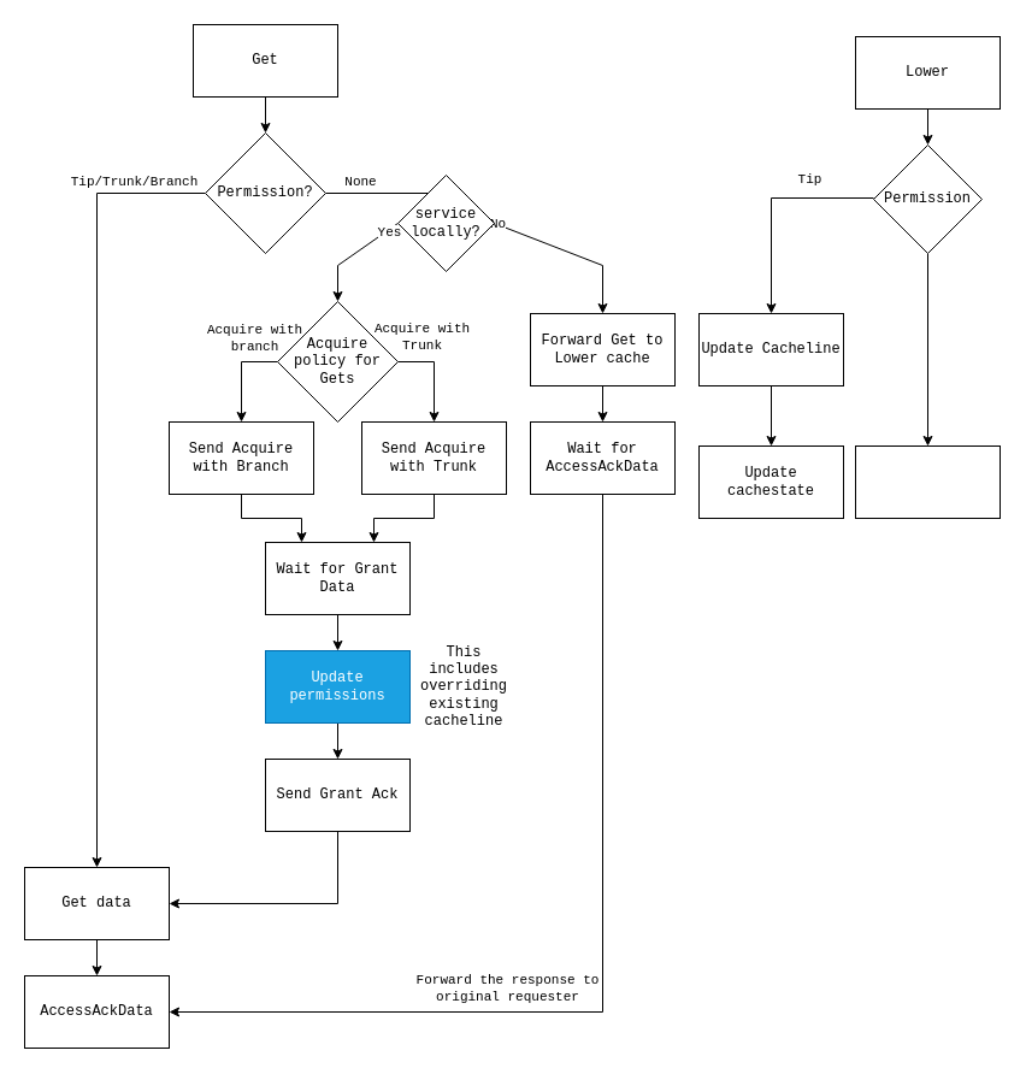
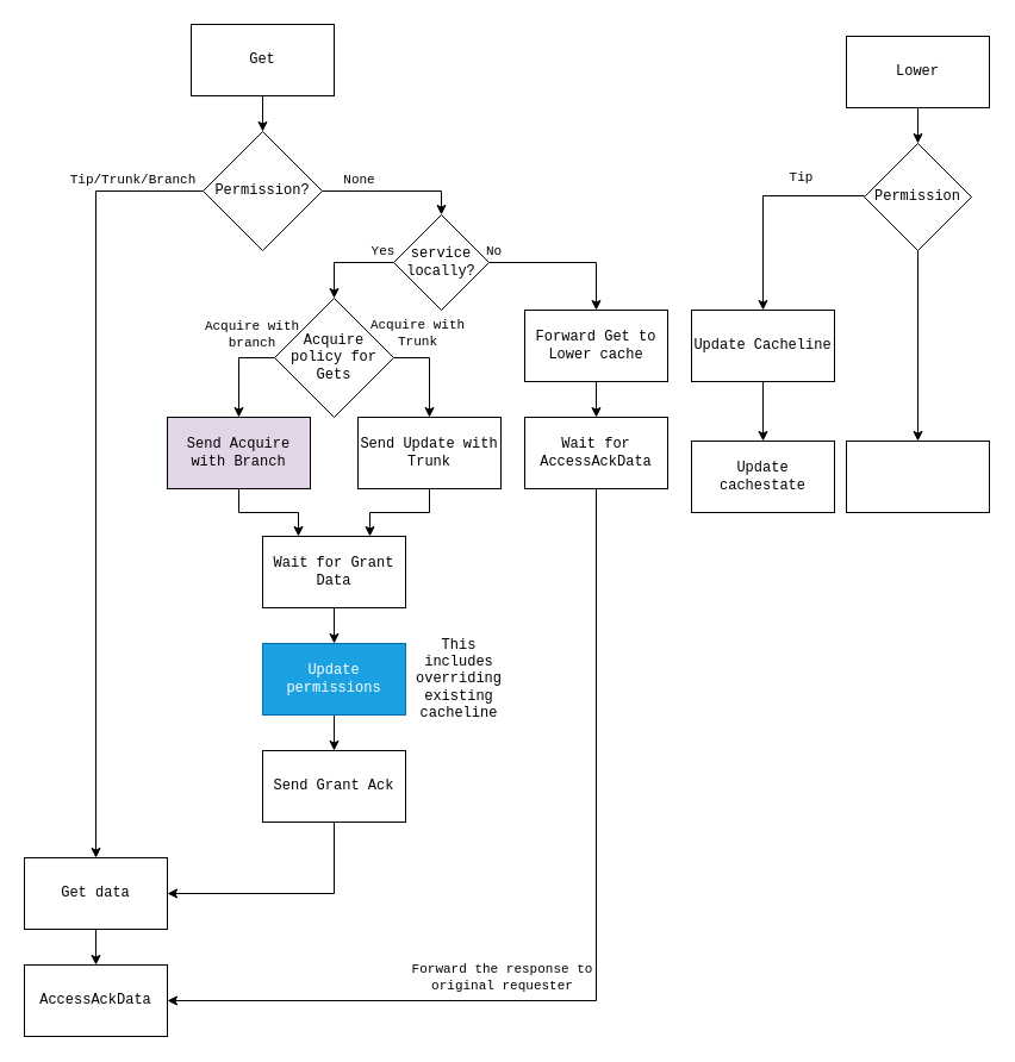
  <mxCell id="0" />
  <mxCell id="1" parent="0" />
  <mxCell id="2" value="" style="edgeStyle=none;html=1;fontFamily=Courier New;" edge="1" parent="1" source="3" target="8"><mxGeometry relative="1" as="geometry" /></mxCell>
  <mxCell id="3" value="Get" style="rounded=0;whiteSpace=wrap;html=1;fontFamily=Courier New;" vertex="1" parent="1"><mxGeometry x="160" y="20" width="120" height="60" as="geometry" /></mxCell>
  <mxCell id="4" value="" style="edgeStyle=none;html=1;fontFamily=Courier New;exitX=0;exitY=0.5;exitDx=0;exitDy=0;entryX=0.5;entryY=0;entryDx=0;entryDy=0;rounded=0;" edge="1" parent="1" source="8" target="10"><mxGeometry relative="1" as="geometry"><Array as="points"><mxPoint x="80" y="160" /></Array></mxGeometry></mxCell>
  <mxCell id="5" value="Tip/Trunk/Branch" style="edgeLabel;html=1;align=center;verticalAlign=middle;resizable=0;points=[];fontFamily=Courier New;" vertex="1" connectable="0" parent="4"><mxGeometry x="-0.163" y="3" relative="1" as="geometry"><mxPoint x="27" y="-192" as="offset" /></mxGeometry></mxCell>
  <mxCell id="6" value="" style="edgeStyle=none;rounded=0;html=1;fontFamily=Courier New;exitX=1;exitY=0.5;exitDx=0;exitDy=0;" edge="1" parent="1" source="8" target="16"><mxGeometry relative="1" as="geometry"><Array as="points"><mxPoint x="370" y="160" /></Array></mxGeometry></mxCell>
  <mxCell id="7" value="None" style="edgeLabel;html=1;align=center;verticalAlign=middle;resizable=0;points=[];fontFamily=Courier New;" vertex="1" connectable="0" parent="6"><mxGeometry x="-0.212" y="1" relative="1" as="geometry"><mxPoint x="-17" y="-9" as="offset" /></mxGeometry></mxCell>
  <mxCell id="8" value="Permission?" style="rhombus;whiteSpace=wrap;html=1;rounded=0;fontFamily=Courier New;" vertex="1" parent="1"><mxGeometry x="170" y="110" width="100" height="100" as="geometry" /></mxCell>
  <mxCell id="9" value="" style="edgeStyle=none;rounded=0;html=1;fontFamily=Courier New;" edge="1" parent="1" source="10" target="11"><mxGeometry relative="1" as="geometry" /></mxCell>
  <mxCell id="10" value="Get data" style="whiteSpace=wrap;html=1;rounded=0;fontFamily=Courier New;" vertex="1" parent="1"><mxGeometry x="20" y="720" width="120" height="60" as="geometry" /></mxCell>
  <mxCell id="11" value="AccessAckData" style="whiteSpace=wrap;html=1;rounded=0;fontFamily=Courier New;" vertex="1" parent="1"><mxGeometry x="20" y="810" width="120" height="60" as="geometry" /></mxCell>
  <mxCell id="12" value="" style="edgeStyle=none;rounded=0;html=1;fontFamily=Courier New;entryX=0.5;entryY=0;entryDx=0;entryDy=0;exitX=0;exitY=0.5;exitDx=0;exitDy=0;" edge="1" parent="1" source="16" target="20"><mxGeometry relative="1" as="geometry"><Array as="points"><mxPoint x="280" y="220" /></Array></mxGeometry></mxCell>
  <mxCell id="13" value="Yes" style="edgeLabel;html=1;align=center;verticalAlign=middle;resizable=0;points=[];fontFamily=Courier New;" vertex="1" connectable="0" parent="12"><mxGeometry x="-0.291" y="2" relative="1" as="geometry"><mxPoint x="18" y="-12" as="offset" /></mxGeometry></mxCell>
  <mxCell id="14" value="" style="edgeStyle=none;rounded=0;html=1;fontFamily=Courier New;exitX=1;exitY=0.5;exitDx=0;exitDy=0;" edge="1" parent="1" source="16" target="32"><mxGeometry relative="1" as="geometry"><Array as="points"><mxPoint x="500" y="220" /></Array></mxGeometry></mxCell>
  <mxCell id="15" value="No" style="edgeLabel;html=1;align=center;verticalAlign=middle;resizable=0;points=[];fontFamily=Courier New;" vertex="1" connectable="0" parent="14"><mxGeometry x="-0.562" relative="1" as="geometry"><mxPoint x="-25" y="-10" as="offset" /></mxGeometry></mxCell>
- <mxCell id="16" value="service locally?" style="rhombus;whiteSpace=wrap;html=1;rounded=0;fontFamily=Courier New;" vertex="1" parent="1"><mxGeometry x="330" y="145" width="80" height="80" as="geometry" /></mxCell>
+ <mxCell id="16" value="service locally?" style="rhombus;whiteSpace=wrap;html=1;rounded=0;fontFamily=Courier New;" vertex="1" parent="1"><mxGeometry x="330" y="180" width="80" height="80" as="geometry" /></mxCell>
  <mxCell id="17" value="" style="edgeStyle=none;rounded=0;html=1;fontFamily=Courier New;" edge="1" parent="1" source="20" target="22"><mxGeometry relative="1" as="geometry"><Array as="points"><mxPoint x="200" y="300" /></Array></mxGeometry></mxCell>
  <mxCell id="18" value="Acquire with&lt;br&gt;branch" style="edgeLabel;html=1;align=center;verticalAlign=middle;resizable=0;points=[];fontFamily=Courier New;" vertex="1" connectable="0" parent="17"><mxGeometry x="-0.185" y="1" relative="1" as="geometry"><mxPoint x="9" y="-23" as="offset" /></mxGeometry></mxCell>
  <mxCell id="19" value="Acquire with&lt;br&gt;Trunk" style="edgeStyle=none;rounded=0;html=1;fontFamily=Courier New;exitX=1;exitY=0.5;exitDx=0;exitDy=0;" edge="1" parent="1" source="20" target="24"><mxGeometry x="-0.5" y="20" relative="1" as="geometry"><Array as="points"><mxPoint x="360" y="300" /></Array><mxPoint as="offset" /></mxGeometry></mxCell>
  <mxCell id="20" value="Acquire policy for Gets" style="rhombus;whiteSpace=wrap;html=1;rounded=0;fontFamily=Courier New;" vertex="1" parent="1"><mxGeometry x="230" y="250" width="100" height="100" as="geometry" /></mxCell>
  <mxCell id="21" style="edgeStyle=none;rounded=0;html=1;exitX=0.5;exitY=1;exitDx=0;exitDy=0;entryX=0.25;entryY=0;entryDx=0;entryDy=0;fontFamily=Courier New;" edge="1" parent="1" source="22" target="26"><mxGeometry relative="1" as="geometry"><Array as="points"><mxPoint x="200" y="430" /><mxPoint x="250" y="430" /></Array></mxGeometry></mxCell>
- <mxCell id="22" value="Send Acquire with Branch" style="whiteSpace=wrap;html=1;fontFamily=Courier New;rounded=0;" vertex="1" parent="1"><mxGeometry x="140" y="350" width="120" height="60" as="geometry" /></mxCell>
+ <mxCell id="22" value="Send Acquire with Branch" style="whiteSpace=wrap;html=1;fontFamily=Courier New;rounded=0;fillColor=#e1d5e7;" vertex="1" parent="1"><mxGeometry x="140" y="350" width="120" height="60" as="geometry" /></mxCell>
  <mxCell id="23" style="edgeStyle=none;rounded=0;html=1;exitX=0.5;exitY=1;exitDx=0;exitDy=0;entryX=0.75;entryY=0;entryDx=0;entryDy=0;fontFamily=Courier New;" edge="1" parent="1" source="24" target="26"><mxGeometry relative="1" as="geometry"><Array as="points"><mxPoint x="360" y="430" /><mxPoint x="310" y="430" /></Array></mxGeometry></mxCell>
- <mxCell id="24" value="Send Acquire with Trunk" style="whiteSpace=wrap;html=1;fontFamily=Courier New;rounded=0;" vertex="1" parent="1"><mxGeometry x="300" y="350" width="120" height="60" as="geometry" /></mxCell>
+ <mxCell id="24" value="Send Update with Trunk" style="whiteSpace=wrap;html=1;fontFamily=Courier New;rounded=0;" vertex="1" parent="1"><mxGeometry x="300" y="350" width="120" height="60" as="geometry" /></mxCell>
  <mxCell id="25" style="edgeStyle=none;rounded=0;html=1;exitX=0.5;exitY=1;exitDx=0;exitDy=0;entryX=0.5;entryY=0;entryDx=0;entryDy=0;fontFamily=Courier New;" edge="1" parent="1" source="26" target="28"><mxGeometry relative="1" as="geometry" /></mxCell>
  <mxCell id="26" value="Wait for Grant Data" style="rounded=0;whiteSpace=wrap;html=1;fontFamily=Courier New;" vertex="1" parent="1"><mxGeometry x="220" y="450" width="120" height="60" as="geometry" /></mxCell>
  <mxCell id="27" value="" style="edgeStyle=none;rounded=0;html=1;fontFamily=Courier New;" edge="1" parent="1" source="28" target="30"><mxGeometry relative="1" as="geometry" /></mxCell>
  <mxCell id="28" value="Update permissions" style="rounded=0;whiteSpace=wrap;html=1;fontFamily=Courier New;fillColor=#1ba1e2;fontColor=#ffffff;strokeColor=#006EAF;" vertex="1" parent="1"><mxGeometry x="220" y="540" width="120" height="60" as="geometry" /></mxCell>
  <mxCell id="29" style="edgeStyle=none;rounded=0;html=1;exitX=0.5;exitY=1;exitDx=0;exitDy=0;entryX=1;entryY=0.5;entryDx=0;entryDy=0;fontFamily=Courier New;" edge="1" parent="1" source="30" target="10"><mxGeometry relative="1" as="geometry"><Array as="points"><mxPoint x="280" y="750" /></Array></mxGeometry></mxCell>
  <mxCell id="30" value="Send Grant Ack" style="whiteSpace=wrap;html=1;fontFamily=Courier New;rounded=0;" vertex="1" parent="1"><mxGeometry x="220" y="630" width="120" height="60" as="geometry" /></mxCell>
  <mxCell id="31" value="" style="edgeStyle=none;rounded=0;html=1;fontFamily=Courier New;" edge="1" parent="1" source="32" target="35"><mxGeometry relative="1" as="geometry" /></mxCell>
  <mxCell id="32" value="Forward Get to Lower cache" style="whiteSpace=wrap;html=1;fontFamily=Courier New;rounded=0;" vertex="1" parent="1"><mxGeometry x="440" y="260" width="120" height="60" as="geometry" /></mxCell>
  <mxCell id="33" style="edgeStyle=none;rounded=0;html=1;exitX=0.5;exitY=1;exitDx=0;exitDy=0;entryX=1;entryY=0.5;entryDx=0;entryDy=0;fontFamily=Courier New;" edge="1" parent="1" source="35" target="11"><mxGeometry relative="1" as="geometry"><Array as="points"><mxPoint x="500" y="840" /></Array></mxGeometry></mxCell>
  <mxCell id="34" value="Forward the response to&lt;br&gt;original requester" style="edgeLabel;html=1;align=center;verticalAlign=middle;resizable=0;points=[];fontFamily=Courier New;" vertex="1" connectable="0" parent="33"><mxGeometry x="-0.808" y="3" relative="1" as="geometry"><mxPoint x="-83" y="334" as="offset" /></mxGeometry></mxCell>
  <mxCell id="35" value="Wait for AccessAckData" style="whiteSpace=wrap;html=1;fontFamily=Courier New;rounded=0;" vertex="1" parent="1"><mxGeometry x="440" y="350" width="120" height="60" as="geometry" /></mxCell>
  <mxCell id="36" value="" style="edgeStyle=none;rounded=0;html=1;fontFamily=Courier New;" edge="1" parent="1" source="37" target="40"><mxGeometry relative="1" as="geometry" /></mxCell>
  <mxCell id="37" value="Lower" style="rounded=0;whiteSpace=wrap;html=1;fontFamily=Courier New;" vertex="1" parent="1"><mxGeometry x="710" y="30" width="120" height="60" as="geometry" /></mxCell>
  <mxCell id="38" value="Tip" style="edgeStyle=none;rounded=0;html=1;fontFamily=Courier New;exitX=0;exitY=0.5;exitDx=0;exitDy=0;entryX=0.5;entryY=0;entryDx=0;entryDy=0;" edge="1" parent="1" target="42"><mxGeometry x="-0.417" y="-15" relative="1" as="geometry"><mxPoint x="725" y="164" as="sourcePoint" /><mxPoint x="680" y="250" as="targetPoint" /><Array as="points"><mxPoint x="640" y="164" /></Array><mxPoint as="offset" /></mxGeometry></mxCell>
  <mxCell id="39" value="" style="edgeStyle=none;rounded=0;html=1;fontFamily=Courier New;exitX=0.5;exitY=1;exitDx=0;exitDy=0;entryX=0.5;entryY=0;entryDx=0;entryDy=0;" edge="1" parent="1" source="40" target="45"><mxGeometry relative="1" as="geometry"><Array as="points" /></mxGeometry></mxCell>
  <mxCell id="40" value="Permission" style="rhombus;whiteSpace=wrap;html=1;fontFamily=Courier New;rounded=0;" vertex="1" parent="1"><mxGeometry x="725" y="120" width="90" height="90" as="geometry" /></mxCell>
  <mxCell id="41" value="" style="edgeStyle=none;rounded=0;html=1;fontFamily=Courier New;" edge="1" parent="1" source="42" target="43"><mxGeometry relative="1" as="geometry" /></mxCell>
  <mxCell id="42" value="Update Cacheline" style="whiteSpace=wrap;html=1;fontFamily=Courier New;rounded=0;" vertex="1" parent="1"><mxGeometry x="580" y="260" width="120" height="60" as="geometry" /></mxCell>
  <mxCell id="43" value="Update cachestate" style="whiteSpace=wrap;html=1;fontFamily=Courier New;rounded=0;" vertex="1" parent="1"><mxGeometry x="580" y="370" width="120" height="60" as="geometry" /></mxCell>
  <mxCell id="44" value="This includes overriding existing cacheline" style="text;html=1;strokeColor=none;fillColor=none;align=center;verticalAlign=middle;whiteSpace=wrap;rounded=0;fontFamily=Courier New;" vertex="1" parent="1"><mxGeometry x="355" y="555" width="60" height="30" as="geometry" /></mxCell>
  <mxCell id="45" value="" style="whiteSpace=wrap;html=1;fontFamily=Courier New;rounded=0;" vertex="1" parent="1"><mxGeometry x="710" y="370" width="120" height="60" as="geometry" /></mxCell>
